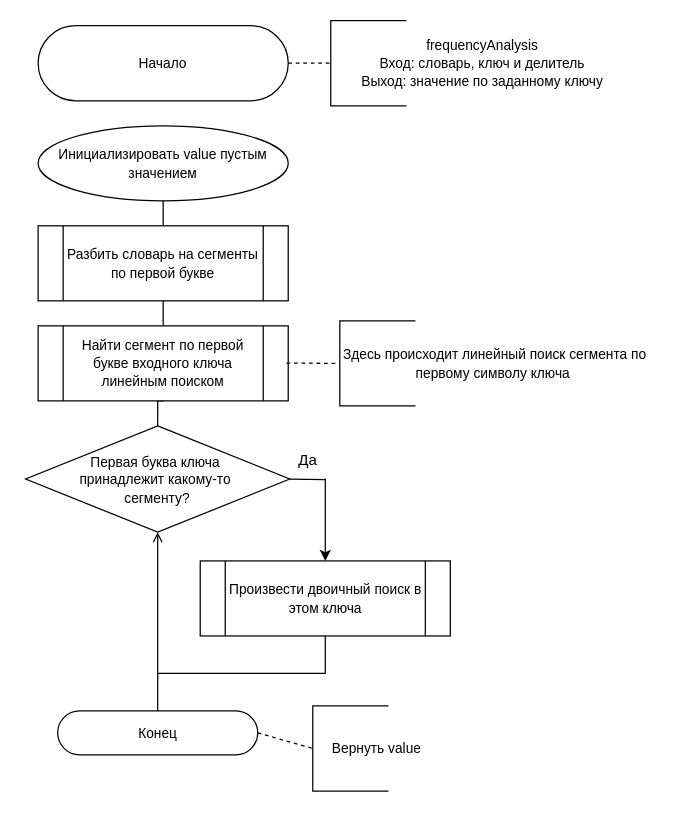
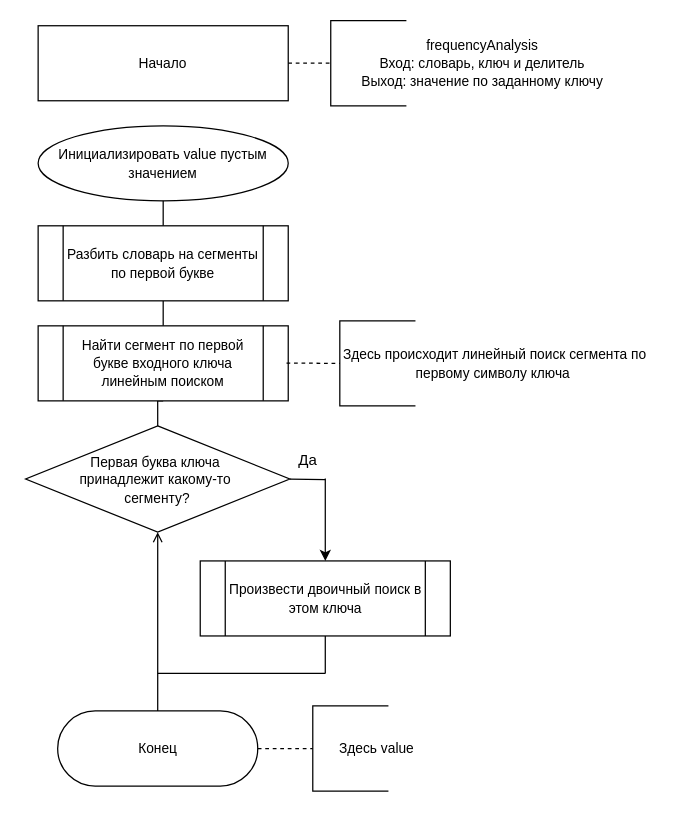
  <mxCell id="0" />
  <mxCell id="1" parent="0" />
- <mxCell id="2" value="&lt;font style=&quot;font-size: 11px&quot;&gt;Начало&lt;/font&gt;" style="rounded=1;whiteSpace=wrap;html=1;arcSize=50;" parent="1" vertex="1"><mxGeometry x="30" y="20" width="200" height="60" as="geometry" /></mxCell>
- <mxCell id="3" value="&lt;font style=&quot;font-size: 11px&quot;&gt;Конец&lt;/font&gt;" style="rounded=1;whiteSpace=wrap;html=1;arcSize=50;" parent="1" vertex="1"><mxGeometry x="45.62" y="568" width="160" height="35" as="geometry" /></mxCell>
+ <mxCell id="2" value="&lt;font style=&quot;font-size: 11px&quot;&gt;Начало&lt;/font&gt;" style="whiteSpace=wrap;html=1;arcSize=50;rounded=0;" parent="1" vertex="1"><mxGeometry x="30" y="20" width="200" height="60" as="geometry" /></mxCell>
+ <mxCell id="3" value="&lt;font style=&quot;font-size: 11px&quot;&gt;Конец&lt;/font&gt;" style="rounded=1;whiteSpace=wrap;html=1;arcSize=50;" parent="1" vertex="1"><mxGeometry x="45.62" y="568" width="160" height="60" as="geometry" /></mxCell>
  <mxCell id="4" value="&lt;font style=&quot;font-size: 11px&quot;&gt;Инициализировать value пустым значением&lt;/font&gt;" style="ellipse;whiteSpace=wrap;html=1;" parent="1" vertex="1"><mxGeometry x="30" y="100" width="200" height="60" as="geometry" /></mxCell>
  <mxCell id="5" value="&lt;font style=&quot;font-size: 11px&quot;&gt;frequencyAnalysis&lt;br&gt;Вход: словарь, ключ и делитель&lt;br&gt;Выход: значение по заданному ключу&lt;/font&gt;" style="text;html=1;strokeColor=none;fillColor=none;align=center;verticalAlign=middle;whiteSpace=wrap;rounded=0;" parent="1" vertex="1"><mxGeometry x="260" y="30" width="250.5" height="40" as="geometry" /></mxCell>
  <mxCell id="6" value="" style="shape=partialRectangle;whiteSpace=wrap;html=1;bottom=1;right=1;left=1;top=0;fillColor=none;routingCenterX=-0.5;rotation=90;" parent="1" vertex="1"><mxGeometry x="260" y="20" width="68" height="60" as="geometry" /></mxCell>
  <mxCell id="7" value="" style="endArrow=none;dashed=1;html=1;exitX=1;exitY=0.5;exitDx=0;exitDy=0;entryX=0.5;entryY=1;entryDx=0;entryDy=0;" parent="1" source="2" target="6" edge="1"><mxGeometry width="50" height="50" relative="1" as="geometry"><mxPoint x="190" y="79.5" as="sourcePoint" /><mxPoint x="240" y="60" as="targetPoint" /></mxGeometry></mxCell>
- <mxCell id="8" value="&lt;font style=&quot;font-size: 11px&quot;&gt;Вернуть value&lt;/font&gt;" style="text;html=1;strokeColor=none;fillColor=none;align=center;verticalAlign=middle;whiteSpace=wrap;rounded=0;" parent="1" vertex="1"><mxGeometry x="231.25" y="578" width="140" height="40" as="geometry" /></mxCell>
+ <mxCell id="8" value="&lt;font style=&quot;font-size: 11px&quot;&gt;Здесь value&lt;/font&gt;" style="text;html=1;strokeColor=none;fillColor=none;align=center;verticalAlign=middle;whiteSpace=wrap;rounded=0;" parent="1" vertex="1"><mxGeometry x="231.25" y="578" width="140" height="40" as="geometry" /></mxCell>
  <mxCell id="9" value="" style="shape=partialRectangle;whiteSpace=wrap;html=1;bottom=1;right=1;left=1;top=0;fillColor=none;routingCenterX=-0.5;rotation=90;" parent="1" vertex="1"><mxGeometry x="245.63" y="568" width="68" height="60" as="geometry" /></mxCell>
  <mxCell id="10" value="" style="endArrow=none;dashed=1;html=1;exitX=1;exitY=0.5;exitDx=0;exitDy=0;entryX=0.5;entryY=1;entryDx=0;entryDy=0;" parent="1" source="3" target="9" edge="1"><mxGeometry width="50" height="50" relative="1" as="geometry"><mxPoint x="205.63" y="588" as="sourcePoint" /><mxPoint x="235.63" y="588" as="targetPoint" /></mxGeometry></mxCell>
  <mxCell id="11" value="" style="endArrow=none;html=1;entryX=0.5;entryY=1;entryDx=0;entryDy=0;exitX=0.5;exitY=0;exitDx=0;exitDy=0;" parent="1" target="4" edge="1"><mxGeometry width="50" height="50" relative="1" as="geometry"><mxPoint x="130" y="180" as="sourcePoint" /><mxPoint x="110" y="250" as="targetPoint" /></mxGeometry></mxCell>
  <mxCell id="12" value="" style="endArrow=none;html=1;entryX=0.5;entryY=1;entryDx=0;entryDy=0;exitX=0.5;exitY=0;exitDx=0;exitDy=0;" parent="1" edge="1"><mxGeometry width="50" height="50" relative="1" as="geometry"><mxPoint x="130" y="260" as="sourcePoint" /><mxPoint x="130" y="240" as="targetPoint" /></mxGeometry></mxCell>
  <mxCell id="13" value="&lt;font style=&quot;font-size: 11px&quot;&gt;Разбить словарь на сегменты по первой букве&lt;/font&gt;" style="shape=process;whiteSpace=wrap;html=1;backgroundOutline=1;" parent="1" vertex="1"><mxGeometry x="30" y="180" width="200" height="60" as="geometry" /></mxCell>
  <mxCell id="14" value="&lt;div&gt;&lt;span style=&quot;font-size: 11px&quot;&gt;Первая буква ключа&amp;nbsp;&lt;/span&gt;&lt;/div&gt;&lt;div&gt;&lt;span style=&quot;font-size: 11px&quot;&gt;принадлежит какому-то&lt;/span&gt;&lt;span style=&quot;font-size: 11px&quot;&gt;&amp;nbsp;&lt;/span&gt;&lt;/div&gt;&lt;div&gt;&lt;span style=&quot;font-size: 11px&quot;&gt;сегменту?&lt;/span&gt;&lt;/div&gt;" style="rhombus;whiteSpace=wrap;html=1;" parent="1" vertex="1"><mxGeometry x="20" y="340" width="211.25" height="85" as="geometry" /></mxCell>
  <mxCell id="15" value="&lt;font style=&quot;font-size: 11px&quot;&gt;Произвести двоичный поиск в этом ключа&lt;/font&gt;" style="shape=process;whiteSpace=wrap;html=1;backgroundOutline=1;" parent="1" vertex="1"><mxGeometry x="159.63" y="448" width="200" height="60" as="geometry" /></mxCell>
  <mxCell id="16" value="" style="endArrow=none;html=1;entryX=1;entryY=0.5;entryDx=0;entryDy=0;" parent="1" target="14" edge="1"><mxGeometry width="50" height="50" relative="1" as="geometry"><mxPoint x="259.63" y="383" as="sourcePoint" /><mxPoint x="105.63" y="378" as="targetPoint" /></mxGeometry></mxCell>
  <mxCell id="17" value="" style="endArrow=classic;html=1;entryX=0.5;entryY=0;entryDx=0;entryDy=0;" parent="1" target="15" edge="1"><mxGeometry width="50" height="50" relative="1" as="geometry"><mxPoint x="259.63" y="382" as="sourcePoint" /><mxPoint x="255.63" y="438" as="targetPoint" /></mxGeometry></mxCell>
  <mxCell id="18" value="" style="endArrow=open;html=1;entryX=0.5;entryY=1;entryDx=0;entryDy=0;exitX=0.5;exitY=0;exitDx=0;exitDy=0;" parent="1" source="3" target="14" edge="1"><mxGeometry width="50" height="50" relative="1" as="geometry"><mxPoint x="-44.37" y="448" as="sourcePoint" /><mxPoint x="5.63" y="398" as="targetPoint" /></mxGeometry></mxCell>
  <mxCell id="19" value="" style="endArrow=none;html=1;entryX=0.5;entryY=1;entryDx=0;entryDy=0;" parent="1" target="15" edge="1"><mxGeometry width="50" height="50" relative="1" as="geometry"><mxPoint x="259.63" y="538" as="sourcePoint" /><mxPoint x="5.63" y="398" as="targetPoint" /></mxGeometry></mxCell>
  <mxCell id="20" value="" style="endArrow=none;html=1;" parent="1" edge="1"><mxGeometry width="50" height="50" relative="1" as="geometry"><mxPoint x="125.63" y="538" as="sourcePoint" /><mxPoint x="259.63" y="538" as="targetPoint" /></mxGeometry></mxCell>
  <mxCell id="21" value="Да" style="text;html=1;strokeColor=none;fillColor=none;align=center;verticalAlign=middle;whiteSpace=wrap;rounded=0;" parent="1" vertex="1"><mxGeometry x="225.63" y="358" width="40" height="20" as="geometry" /></mxCell>
  <mxCell id="22" style="edgeStyle=orthogonalEdgeStyle;rounded=0;orthogonalLoop=1;jettySize=auto;html=1;exitX=0.5;exitY=1;exitDx=0;exitDy=0;entryX=0.5;entryY=0;entryDx=0;entryDy=0;endArrow=none;endFill=0;" edge="1" parent="1" source="23" target="14"><mxGeometry relative="1" as="geometry" /></mxCell>
  <mxCell id="23" value="&lt;font style=&quot;font-size: 11px&quot;&gt;Найти сегмент по первой букве входного ключа линейным поиском&lt;/font&gt;" style="shape=process;whiteSpace=wrap;html=1;backgroundOutline=1;" vertex="1" parent="1"><mxGeometry x="30" y="260" width="200" height="60" as="geometry" /></mxCell>
  <mxCell id="24" value="" style="shape=partialRectangle;whiteSpace=wrap;html=1;bottom=1;right=1;left=1;top=0;fillColor=none;routingCenterX=-0.5;rotation=90;" vertex="1" parent="1"><mxGeometry x="267.25" y="260" width="68" height="60" as="geometry" /></mxCell>
  <mxCell id="25" value="" style="endArrow=none;dashed=1;html=1;exitX=1;exitY=0.5;exitDx=0;exitDy=0;entryX=0.5;entryY=1;entryDx=0;entryDy=0;" edge="1" parent="1" target="24"><mxGeometry width="50" height="50" relative="1" as="geometry"><mxPoint x="228.63" y="289.8" as="sourcePoint" /><mxPoint x="262.63" y="289.8" as="targetPoint" /></mxGeometry></mxCell>
  <mxCell id="26" value="&lt;span style=&quot;font-size: 11px&quot;&gt;Здесь происходит линейный поиск сегмента по первому символу ключа&amp;nbsp;&lt;/span&gt;" style="text;html=1;strokeColor=none;fillColor=none;align=center;verticalAlign=middle;whiteSpace=wrap;rounded=0;" vertex="1" parent="1"><mxGeometry x="270" y="270" width="250.5" height="40" as="geometry" /></mxCell>
